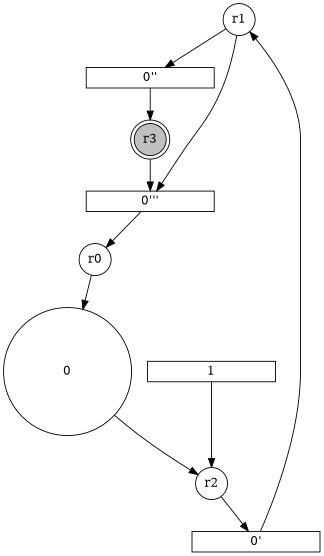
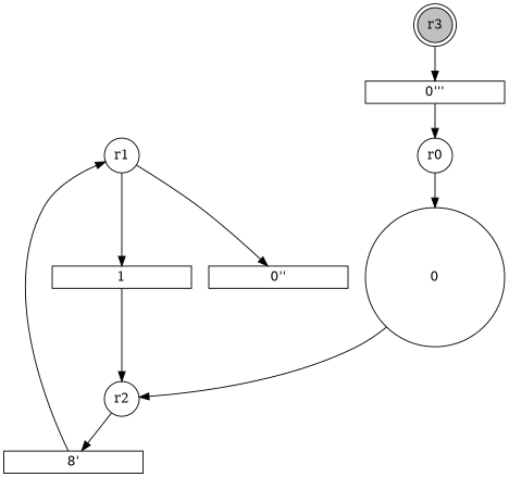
  digraph {
    node [shape=circle forcelabels=false]
    r1 [fixedsize=2 forcelabels=""]
    r0 [fixedsize=2 forcelabels=""]
    r2 [fixedsize=2 forcelabels=""]
    r3 [color=black fillcolor=gray fixedsize=2 shape=doublecircle style=filled forcelabels=""]
-   n5 [height=0.2 label="0'" shape=rect width=2]
+   n5 [height=0.2 label="8'" shape=rect width=2]
    n6 [height=0.2 label="0''" shape=rect width=2]
    n7 [height=0.2 label="0'''" shape=rect width=2]
    0 [height=0.2 width=2]
    1 [height=0.2 shape=rect width=2]
    subgraph sub_1 {
      r1
      r0
      r2
    }
    subgraph sub_2 {
      r3
    }
    subgraph sub_3 {
      n5
      n6
      n7
      0
      1
    }
    r1 -> n6
-   r1 -> n7
+   r1 -> 1
    r0 -> 0
    r2 -> n5
    r3 -> n7
    n5 -> r1
-   n6 -> r3
    n7 -> r0
    0 -> r2
    1 -> r2
  }
